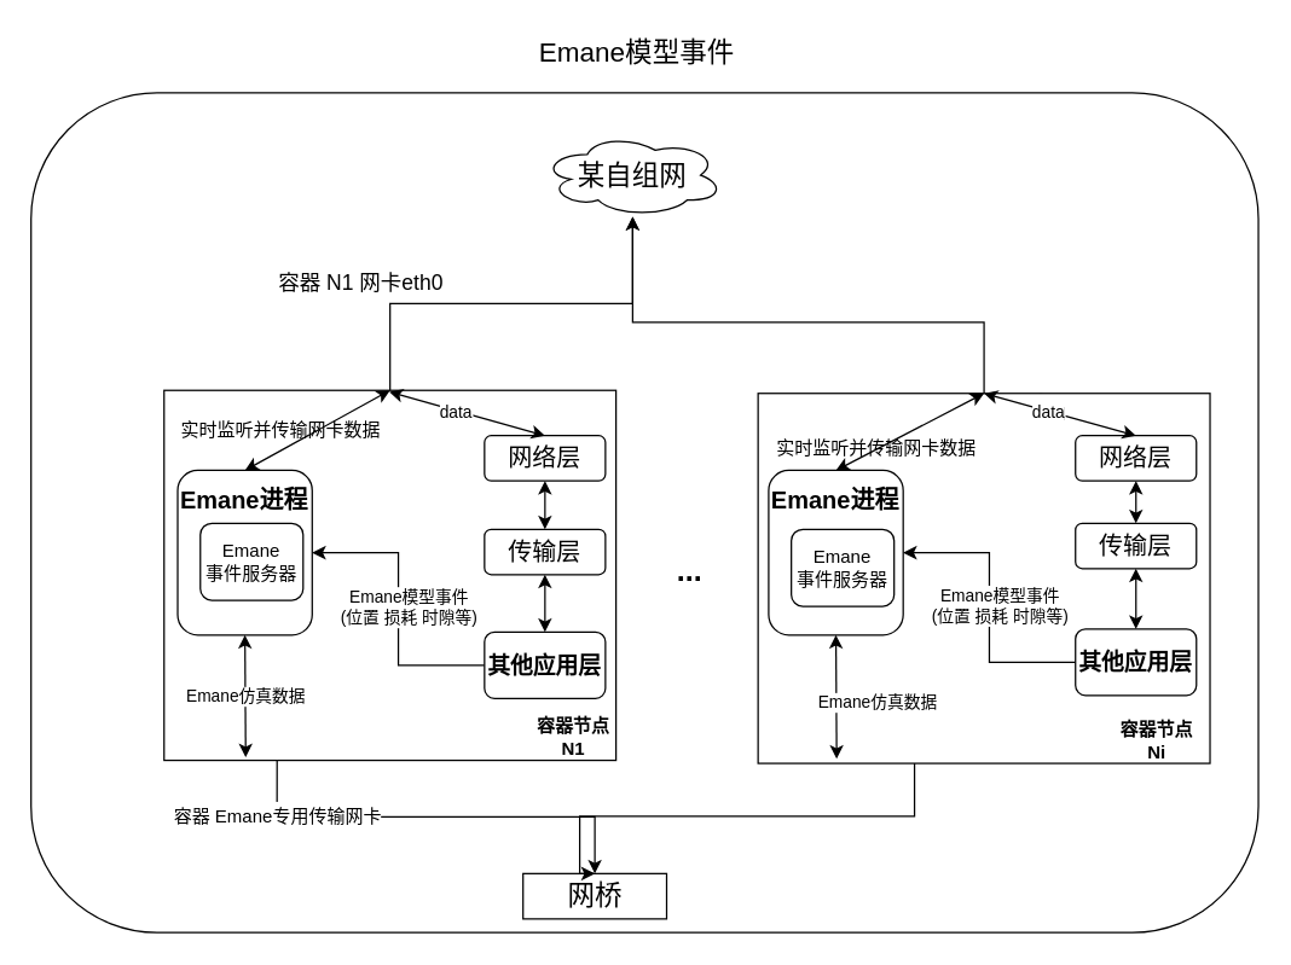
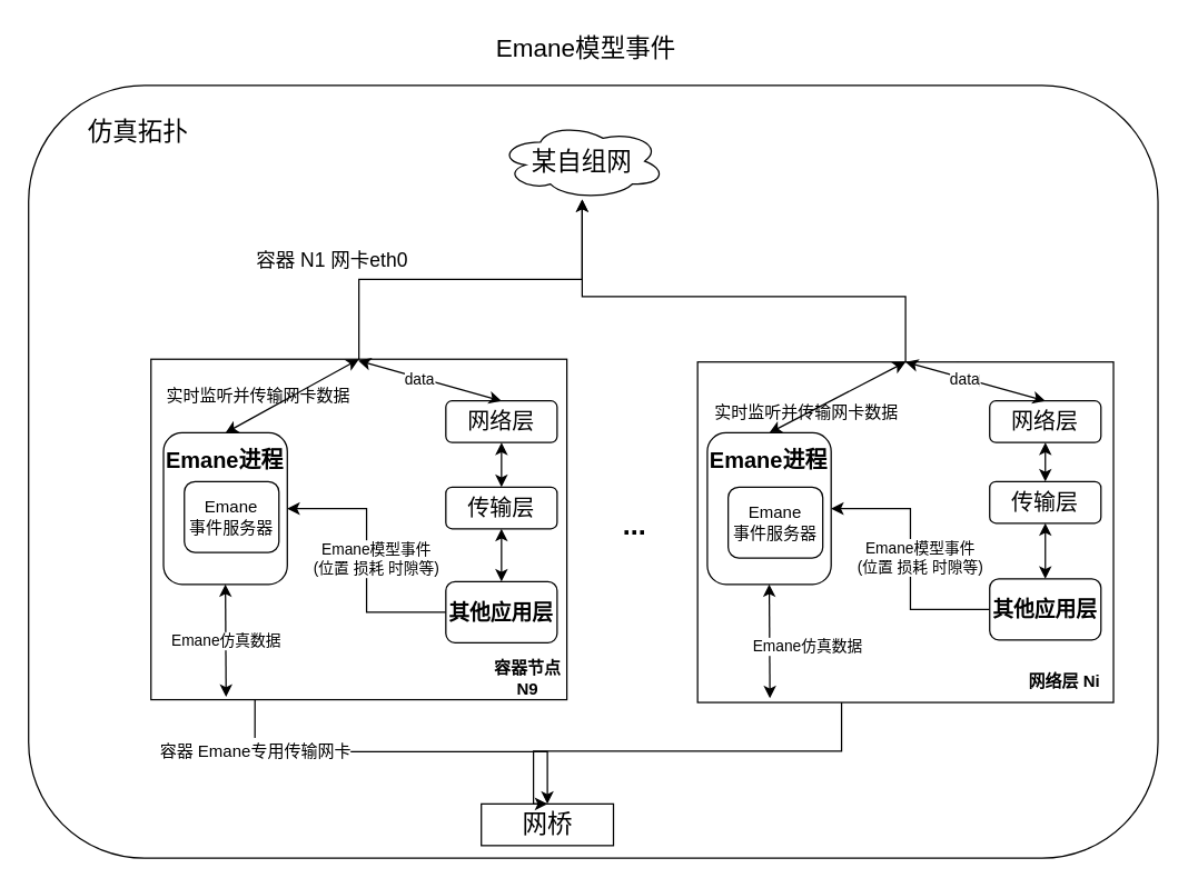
  <mxCell id="0" />
  <mxCell id="1" parent="0" />
  <mxCell id="2" value="" style="rounded=1;whiteSpace=wrap;html=1;" vertex="1" parent="1"><mxGeometry x="20" y="61" width="812" height="556" as="geometry" /></mxCell>
  <mxCell id="3" style="edgeStyle=orthogonalEdgeStyle;rounded=0;orthogonalLoop=1;jettySize=auto;html=1;exitX=0.5;exitY=0;exitDx=0;exitDy=0;fontSize=18;" parent="1" source="7" target="10" edge="1"><mxGeometry relative="1" as="geometry" /></mxCell>
  <mxCell id="4" value="&lt;font style=&quot;font-size: 14px;&quot;&gt;容器 N1 网卡eth0&lt;/font&gt;" style="edgeLabel;html=1;align=center;verticalAlign=middle;resizable=0;points=[];fontSize=18;" parent="3" vertex="1" connectable="0"><mxGeometry x="-0.454" y="-1" relative="1" as="geometry"><mxPoint x="-38" y="-16" as="offset" /></mxGeometry></mxCell>
  <mxCell id="5" style="edgeStyle=orthogonalEdgeStyle;rounded=0;orthogonalLoop=1;jettySize=auto;html=1;exitX=0.25;exitY=1;exitDx=0;exitDy=0;fontSize=15;" parent="1" source="7" target="13" edge="1"><mxGeometry relative="1" as="geometry" /></mxCell>
  <mxCell id="6" value="&lt;font style=&quot;font-size: 12px;&quot;&gt;容器 Emane专用传输网卡&lt;/font&gt;" style="edgeLabel;html=1;align=center;verticalAlign=middle;resizable=0;points=[];fontSize=15;" parent="5" vertex="1" connectable="0"><mxGeometry x="-0.746" relative="1" as="geometry"><mxPoint as="offset" /></mxGeometry></mxCell>
  <mxCell id="7" value="" style="rounded=0;whiteSpace=wrap;html=1;" parent="1" vertex="1"><mxGeometry x="108" y="258" width="299" height="245" as="geometry" /></mxCell>
- <mxCell id="8" value="&lt;b&gt;容器节点 N1&lt;/b&gt;" style="text;html=1;strokeColor=none;fillColor=none;align=center;verticalAlign=middle;whiteSpace=wrap;rounded=0;" parent="1" vertex="1"><mxGeometry x="349" y="473" width="60" height="30" as="geometry" /></mxCell>
+ <mxCell id="8" value="&lt;b&gt;容器节点 N9&lt;/b&gt;" style="text;html=1;strokeColor=none;fillColor=none;align=center;verticalAlign=middle;whiteSpace=wrap;rounded=0;" parent="1" vertex="1"><mxGeometry x="349" y="473" width="60" height="30" as="geometry" /></mxCell>
  <mxCell id="9" value="&lt;font style=&quot;font-size: 18px;&quot;&gt;Emane模型事件&lt;/font&gt;" style="text;html=1;strokeColor=none;fillColor=none;align=center;verticalAlign=middle;whiteSpace=wrap;rounded=0;" parent="1" vertex="1"><mxGeometry x="345.5" y="20" width="150" height="30" as="geometry" /></mxCell>
  <mxCell id="10" value="&lt;font style=&quot;font-size: 18px;&quot;&gt;某自组网&lt;/font&gt;" style="ellipse;shape=cloud;whiteSpace=wrap;html=1;" parent="1" vertex="1"><mxGeometry x="358" y="88" width="120" height="55" as="geometry" /></mxCell>
  <mxCell id="11" value="" style="rounded=1;whiteSpace=wrap;html=1;" parent="1" vertex="1"><mxGeometry x="117" y="311" width="89" height="109" as="geometry" /></mxCell>
+ <mxCell id="12" value="&lt;font style=&quot;font-size: 18px;&quot;&gt;仿真拓扑&lt;/font&gt;" style="text;html=1;strokeColor=none;fillColor=none;align=center;verticalAlign=middle;whiteSpace=wrap;rounded=0;fontSize=12;" parent="1" vertex="1"><mxGeometry x="55" y="76" width="88" height="38" as="geometry" /></mxCell>
  <mxCell id="13" value="网桥" style="rounded=0;whiteSpace=wrap;html=1;fontSize=18;" parent="1" vertex="1"><mxGeometry x="345.5" y="578" width="95" height="30" as="geometry" /></mxCell>
  <mxCell id="14" value="&lt;font style=&quot;font-size: 12px;&quot;&gt;实时监听并传输网卡数据&lt;/font&gt;" style="edgeLabel;html=1;align=center;verticalAlign=middle;resizable=0;points=[];fontSize=16;" parent="1" vertex="1" connectable="0"><mxGeometry x="177" y="283" as="geometry"><mxPoint x="7" y="-1" as="offset" /></mxGeometry></mxCell>
  <mxCell id="15" value="&lt;font style=&quot;font-size: 11px;&quot;&gt;&lt;span style=&quot;color: rgb(0, 0, 0); font-family: Helvetica; font-style: normal; font-variant-ligatures: normal; font-variant-caps: normal; font-weight: 400; letter-spacing: normal; orphans: 2; text-indent: 0px; text-transform: none; widows: 2; word-spacing: 0px; -webkit-text-stroke-width: 0px; text-decoration-thickness: initial; text-decoration-style: initial; text-decoration-color: initial; text-align: center; background-color: rgb(255, 255, 255); float: none; display: inline !important; font-size: 11px;&quot;&gt;Emane模型事件&lt;/span&gt;&lt;br style=&quot;color: rgb(0, 0, 0); font-family: Helvetica; font-style: normal; font-variant-ligatures: normal; font-variant-caps: normal; font-weight: 400; letter-spacing: normal; orphans: 2; text-indent: 0px; text-transform: none; widows: 2; word-spacing: 0px; -webkit-text-stroke-width: 0px; text-decoration-thickness: initial; text-decoration-style: initial; text-decoration-color: initial; text-align: center; background-color: rgb(255, 255, 255); font-size: 11px;&quot;&gt;&lt;span style=&quot;color: rgb(0, 0, 0); font-family: Helvetica; font-style: normal; font-variant-ligatures: normal; font-variant-caps: normal; font-weight: 400; letter-spacing: normal; orphans: 2; text-indent: 0px; text-transform: none; widows: 2; word-spacing: 0px; -webkit-text-stroke-width: 0px; text-decoration-thickness: initial; text-decoration-style: initial; text-decoration-color: initial; text-align: center; background-color: rgb(255, 255, 255); float: none; display: inline !important; font-size: 11px;&quot;&gt;(位置 损耗 时隙等)&lt;/span&gt;&lt;/font&gt;" style="edgeStyle=orthogonalEdgeStyle;rounded=0;orthogonalLoop=1;jettySize=auto;html=1;exitX=0;exitY=0.5;exitDx=0;exitDy=0;entryX=1;entryY=0.5;entryDx=0;entryDy=0;" parent="1" source="16" target="11" edge="1"><mxGeometry x="0.003" y="-7" relative="1" as="geometry"><mxPoint as="offset" /></mxGeometry></mxCell>
  <mxCell id="16" value="&lt;font style=&quot;font-size: 15px;&quot;&gt;&lt;b&gt;其他应用层&lt;/b&gt;&lt;/font&gt;" style="rounded=1;whiteSpace=wrap;html=1;fontSize=11;" parent="1" vertex="1"><mxGeometry x="320" y="418" width="80" height="44" as="geometry" /></mxCell>
  <mxCell id="17" value="" style="endArrow=classic;startArrow=classic;html=1;rounded=0;fontSize=11;exitX=0.5;exitY=0;exitDx=0;exitDy=0;entryX=0.5;entryY=1;entryDx=0;entryDy=0;" parent="1" source="16" target="18" edge="1"><mxGeometry width="50" height="50" relative="1" as="geometry"><mxPoint x="-95" y="428" as="sourcePoint" /><mxPoint x="-45" y="388" as="targetPoint" /></mxGeometry></mxCell>
  <mxCell id="18" value="&lt;font style=&quot;font-size: 16px;&quot;&gt;传输层&lt;/font&gt;" style="rounded=1;whiteSpace=wrap;html=1;fontSize=11;" parent="1" vertex="1"><mxGeometry x="320" y="350" width="80" height="30" as="geometry" /></mxCell>
  <mxCell id="19" value="&lt;font style=&quot;font-size: 16px;&quot;&gt;网络层&lt;/font&gt;" style="rounded=1;whiteSpace=wrap;html=1;fontSize=11;" parent="1" vertex="1"><mxGeometry x="320" y="288" width="80" height="30" as="geometry" /></mxCell>
  <mxCell id="20" value="d" style="endArrow=classic;startArrow=classic;html=1;rounded=0;fontSize=11;entryX=0.5;entryY=0;entryDx=0;entryDy=0;" parent="1" target="19" edge="1"><mxGeometry width="50" height="50" relative="1" as="geometry"><mxPoint x="257" y="259" as="sourcePoint" /><mxPoint x="428" y="298" as="targetPoint" /></mxGeometry></mxCell>
  <mxCell id="21" value="data" style="edgeLabel;html=1;align=center;verticalAlign=middle;resizable=0;points=[];" parent="20" vertex="1" connectable="0"><mxGeometry x="-0.15" y="-1" relative="1" as="geometry"><mxPoint as="offset" /></mxGeometry></mxCell>
  <mxCell id="22" value="" style="endArrow=classic;startArrow=classic;html=1;rounded=0;fontSize=11;entryX=0.5;entryY=1;entryDx=0;entryDy=0;exitX=0.5;exitY=0;exitDx=0;exitDy=0;" parent="1" source="18" target="19" edge="1"><mxGeometry width="50" height="50" relative="1" as="geometry"><mxPoint x="378" y="348" as="sourcePoint" /><mxPoint x="428" y="298" as="targetPoint" /></mxGeometry></mxCell>
  <mxCell id="23" style="edgeStyle=orthogonalEdgeStyle;rounded=0;orthogonalLoop=1;jettySize=auto;html=1;exitX=0.25;exitY=1;exitDx=0;exitDy=0;entryX=0.5;entryY=0;entryDx=0;entryDy=0;fontSize=20;" parent="1" target="13" edge="1"><mxGeometry relative="1" as="geometry"><mxPoint x="604.5" y="502" as="sourcePoint" /><Array as="points"><mxPoint x="605" y="540" /><mxPoint x="383" y="540" /></Array></mxGeometry></mxCell>
  <mxCell id="24" style="edgeStyle=orthogonalEdgeStyle;rounded=0;orthogonalLoop=1;jettySize=auto;html=1;exitX=0.5;exitY=0;exitDx=0;exitDy=0;fontSize=20;" parent="1" source="30" target="10" edge="1"><mxGeometry relative="1" as="geometry"><mxPoint x="688" y="258" as="sourcePoint" /><Array as="points"><mxPoint x="651" y="213" /><mxPoint x="418" y="213" /></Array></mxGeometry></mxCell>
  <mxCell id="25" value="" style="endArrow=none;dashed=1;html=1;dashPattern=1 3;strokeWidth=2;rounded=0;fontSize=12;entryX=0.5;entryY=0;entryDx=0;entryDy=0;exitX=0.5;exitY=1;exitDx=0;exitDy=0;" parent="1" edge="1"><mxGeometry width="50" height="50" relative="1" as="geometry"><mxPoint x="688" y="502" as="sourcePoint" /><mxPoint x="688" y="258" as="targetPoint" /></mxGeometry></mxCell>
  <mxCell id="26" value="" style="endArrow=classic;startArrow=classic;html=1;rounded=0;fontSize=11;entryX=0.5;entryY=0;entryDx=0;entryDy=0;exitX=0.5;exitY=0;exitDx=0;exitDy=0;" parent="1" source="7" target="11" edge="1"><mxGeometry width="50" height="50" relative="1" as="geometry"><mxPoint x="241" y="269" as="sourcePoint" /><mxPoint x="305" y="298" as="targetPoint" /></mxGeometry></mxCell>
  <mxCell id="27" value="Emane&lt;br&gt;事件服务器" style="rounded=1;whiteSpace=wrap;html=1;" parent="1" vertex="1"><mxGeometry x="132" y="346" width="68" height="51" as="geometry" /></mxCell>
  <mxCell id="28" value="&lt;b style=&quot;color: rgb(0, 0, 0); font-family: Helvetica; font-size: 16px; font-style: normal; font-variant-ligatures: normal; font-variant-caps: normal; letter-spacing: normal; orphans: 2; text-align: center; text-indent: 0px; text-transform: none; widows: 2; word-spacing: 0px; -webkit-text-stroke-width: 0px; background-color: rgb(255, 255, 255); text-decoration-thickness: initial; text-decoration-style: initial; text-decoration-color: initial;&quot;&gt;Emane进程&lt;/b&gt;" style="text;whiteSpace=wrap;html=1;" parent="1" vertex="1"><mxGeometry x="117" y="315" width="91" height="41" as="geometry" /></mxCell>
  <mxCell id="29" value="&lt;span style=&quot;color: rgb(0, 0, 0); font-family: Helvetica; font-style: normal; font-variant-ligatures: normal; font-variant-caps: normal; font-weight: 400; letter-spacing: normal; orphans: 2; text-align: center; text-indent: 0px; text-transform: none; widows: 2; word-spacing: 0px; -webkit-text-stroke-width: 0px; background-color: rgb(255, 255, 255); text-decoration-thickness: initial; text-decoration-style: initial; text-decoration-color: initial; float: none; display: inline !important;&quot;&gt;&lt;font style=&quot;font-size: 11px;&quot;&gt;Emane仿真数据&lt;/font&gt;&lt;/span&gt;" style="endArrow=classic;startArrow=classic;html=1;rounded=0;fontSize=11;exitX=0.5;exitY=1;exitDx=0;exitDy=0;" parent="1" source="11" edge="1"><mxGeometry width="50" height="50" relative="1" as="geometry"><mxPoint x="139" y="413" as="sourcePoint" /><mxPoint x="162" y="501" as="targetPoint" /></mxGeometry></mxCell>
  <mxCell id="30" value="" style="rounded=0;whiteSpace=wrap;html=1;" parent="1" vertex="1"><mxGeometry x="501" y="260" width="299" height="245" as="geometry" /></mxCell>
- <mxCell id="31" value="&lt;b&gt;容器节点 Ni&lt;/b&gt;" style="text;html=1;strokeColor=none;fillColor=none;align=center;verticalAlign=middle;whiteSpace=wrap;rounded=0;" parent="1" vertex="1"><mxGeometry x="735" y="475" width="60" height="30" as="geometry" /></mxCell>
+ <mxCell id="31" value="&lt;b&gt;网络层 Ni&lt;/b&gt;" style="text;html=1;strokeColor=none;fillColor=none;align=center;verticalAlign=middle;whiteSpace=wrap;rounded=0;" parent="1" vertex="1"><mxGeometry x="735" y="475" width="60" height="30" as="geometry" /></mxCell>
  <mxCell id="32" value="" style="rounded=1;whiteSpace=wrap;html=1;" parent="1" vertex="1"><mxGeometry x="508" y="311" width="89" height="109" as="geometry" /></mxCell>
  <mxCell id="33" value="&lt;font style=&quot;font-size: 12px;&quot;&gt;实时监听并传输网卡数据&lt;/font&gt;" style="edgeLabel;html=1;align=center;verticalAlign=middle;resizable=0;points=[];fontSize=16;" parent="1" vertex="1" connectable="0"><mxGeometry x="571" y="295" as="geometry"><mxPoint x="7" y="-1" as="offset" /></mxGeometry></mxCell>
  <mxCell id="34" value="&lt;font style=&quot;font-size: 11px;&quot;&gt;&lt;span style=&quot;color: rgb(0, 0, 0); font-family: Helvetica; font-style: normal; font-variant-ligatures: normal; font-variant-caps: normal; font-weight: 400; letter-spacing: normal; orphans: 2; text-indent: 0px; text-transform: none; widows: 2; word-spacing: 0px; -webkit-text-stroke-width: 0px; text-decoration-thickness: initial; text-decoration-style: initial; text-decoration-color: initial; text-align: center; background-color: rgb(255, 255, 255); float: none; display: inline !important; font-size: 11px;&quot;&gt;Emane模型事件&lt;/span&gt;&lt;br style=&quot;color: rgb(0, 0, 0); font-family: Helvetica; font-style: normal; font-variant-ligatures: normal; font-variant-caps: normal; font-weight: 400; letter-spacing: normal; orphans: 2; text-indent: 0px; text-transform: none; widows: 2; word-spacing: 0px; -webkit-text-stroke-width: 0px; text-decoration-thickness: initial; text-decoration-style: initial; text-decoration-color: initial; text-align: center; background-color: rgb(255, 255, 255); font-size: 11px;&quot;&gt;&lt;span style=&quot;color: rgb(0, 0, 0); font-family: Helvetica; font-style: normal; font-variant-ligatures: normal; font-variant-caps: normal; font-weight: 400; letter-spacing: normal; orphans: 2; text-indent: 0px; text-transform: none; widows: 2; word-spacing: 0px; -webkit-text-stroke-width: 0px; text-decoration-thickness: initial; text-decoration-style: initial; text-decoration-color: initial; text-align: center; background-color: rgb(255, 255, 255); float: none; display: inline !important; font-size: 11px;&quot;&gt;(位置 损耗 时隙等)&lt;/span&gt;&lt;/font&gt;" style="edgeStyle=orthogonalEdgeStyle;rounded=0;orthogonalLoop=1;jettySize=auto;html=1;exitX=0;exitY=0.5;exitDx=0;exitDy=0;entryX=1;entryY=0.5;entryDx=0;entryDy=0;" parent="1" source="35" target="32" edge="1"><mxGeometry x="0.003" y="-7" relative="1" as="geometry"><mxPoint as="offset" /></mxGeometry></mxCell>
  <mxCell id="35" value="&lt;font style=&quot;font-size: 15px;&quot;&gt;&lt;b&gt;其他应用层&lt;/b&gt;&lt;/font&gt;" style="rounded=1;whiteSpace=wrap;html=1;fontSize=11;" parent="1" vertex="1"><mxGeometry x="711" y="416" width="80" height="44" as="geometry" /></mxCell>
  <mxCell id="36" value="" style="endArrow=classic;startArrow=classic;html=1;rounded=0;fontSize=11;exitX=0.5;exitY=0;exitDx=0;exitDy=0;entryX=0.5;entryY=1;entryDx=0;entryDy=0;" parent="1" source="35" target="37" edge="1"><mxGeometry width="50" height="50" relative="1" as="geometry"><mxPoint x="296" y="450" as="sourcePoint" /><mxPoint x="346" y="410" as="targetPoint" /></mxGeometry></mxCell>
  <mxCell id="37" value="&lt;font style=&quot;font-size: 16px;&quot;&gt;传输层&lt;/font&gt;" style="rounded=1;whiteSpace=wrap;html=1;fontSize=11;" parent="1" vertex="1"><mxGeometry x="711" y="346" width="80" height="30" as="geometry" /></mxCell>
  <mxCell id="38" value="&lt;font style=&quot;font-size: 16px;&quot;&gt;网络层&lt;/font&gt;" style="rounded=1;whiteSpace=wrap;html=1;fontSize=11;" parent="1" vertex="1"><mxGeometry x="711" y="288" width="80" height="30" as="geometry" /></mxCell>
  <mxCell id="39" value="d" style="endArrow=classic;startArrow=classic;html=1;rounded=0;fontSize=11;entryX=0.5;entryY=0;entryDx=0;entryDy=0;exitX=0.5;exitY=0;exitDx=0;exitDy=0;" parent="1" source="30" target="38" edge="1"><mxGeometry width="50" height="50" relative="1" as="geometry"><mxPoint x="648" y="281" as="sourcePoint" /><mxPoint x="819" y="320" as="targetPoint" /></mxGeometry></mxCell>
  <mxCell id="40" value="data" style="edgeLabel;html=1;align=center;verticalAlign=middle;resizable=0;points=[];" parent="39" vertex="1" connectable="0"><mxGeometry x="-0.15" y="-1" relative="1" as="geometry"><mxPoint as="offset" /></mxGeometry></mxCell>
  <mxCell id="41" value="" style="endArrow=classic;startArrow=classic;html=1;rounded=0;fontSize=11;entryX=0.5;entryY=1;entryDx=0;entryDy=0;exitX=0.5;exitY=0;exitDx=0;exitDy=0;" parent="1" source="37" target="38" edge="1"><mxGeometry width="50" height="50" relative="1" as="geometry"><mxPoint x="769" y="370" as="sourcePoint" /><mxPoint x="819" y="320" as="targetPoint" /></mxGeometry></mxCell>
  <mxCell id="42" value="" style="endArrow=classic;startArrow=classic;html=1;rounded=0;fontSize=11;entryX=0.5;entryY=0;entryDx=0;entryDy=0;exitX=0.5;exitY=0;exitDx=0;exitDy=0;" parent="1" source="30" target="32" edge="1"><mxGeometry width="50" height="50" relative="1" as="geometry"><mxPoint x="632" y="291" as="sourcePoint" /><mxPoint x="696" y="320" as="targetPoint" /></mxGeometry></mxCell>
  <mxCell id="43" value="Emane&lt;br&gt;事件服务器" style="rounded=1;whiteSpace=wrap;html=1;" parent="1" vertex="1"><mxGeometry x="523" y="350" width="68" height="51" as="geometry" /></mxCell>
  <mxCell id="44" value="&lt;b style=&quot;color: rgb(0, 0, 0); font-family: Helvetica; font-size: 16px; font-style: normal; font-variant-ligatures: normal; font-variant-caps: normal; letter-spacing: normal; orphans: 2; text-align: center; text-indent: 0px; text-transform: none; widows: 2; word-spacing: 0px; -webkit-text-stroke-width: 0px; background-color: rgb(255, 255, 255); text-decoration-thickness: initial; text-decoration-style: initial; text-decoration-color: initial;&quot;&gt;Emane进程&lt;/b&gt;" style="text;whiteSpace=wrap;html=1;" parent="1" vertex="1"><mxGeometry x="508" y="315" width="91" height="41" as="geometry" /></mxCell>
  <mxCell id="45" value="&lt;span style=&quot;color: rgb(0, 0, 0); font-family: Helvetica; font-style: normal; font-variant-ligatures: normal; font-variant-caps: normal; font-weight: 400; letter-spacing: normal; orphans: 2; text-align: center; text-indent: 0px; text-transform: none; widows: 2; word-spacing: 0px; -webkit-text-stroke-width: 0px; background-color: rgb(255, 255, 255); text-decoration-thickness: initial; text-decoration-style: initial; text-decoration-color: initial; float: none; display: inline !important;&quot;&gt;&lt;font style=&quot;font-size: 11px;&quot;&gt;Emane仿真数据&lt;/font&gt;&lt;/span&gt;" style="endArrow=classic;startArrow=classic;html=1;rounded=0;fontSize=11;exitX=0.5;exitY=1;exitDx=0;exitDy=0;" parent="1" source="32" edge="1"><mxGeometry x="0.108" y="27" width="50" height="50" relative="1" as="geometry"><mxPoint x="530" y="435" as="sourcePoint" /><mxPoint x="553" y="502" as="targetPoint" /><mxPoint as="offset" /></mxGeometry></mxCell>
  <mxCell id="46" value="&lt;font style=&quot;font-size: 20px;&quot;&gt;&lt;b&gt;...&lt;/b&gt;&lt;/font&gt;" style="text;html=1;strokeColor=none;fillColor=none;align=center;verticalAlign=middle;whiteSpace=wrap;rounded=0;fontSize=11;" parent="1" vertex="1"><mxGeometry x="426" y="362" width="60" height="30" as="geometry" /></mxCell>
